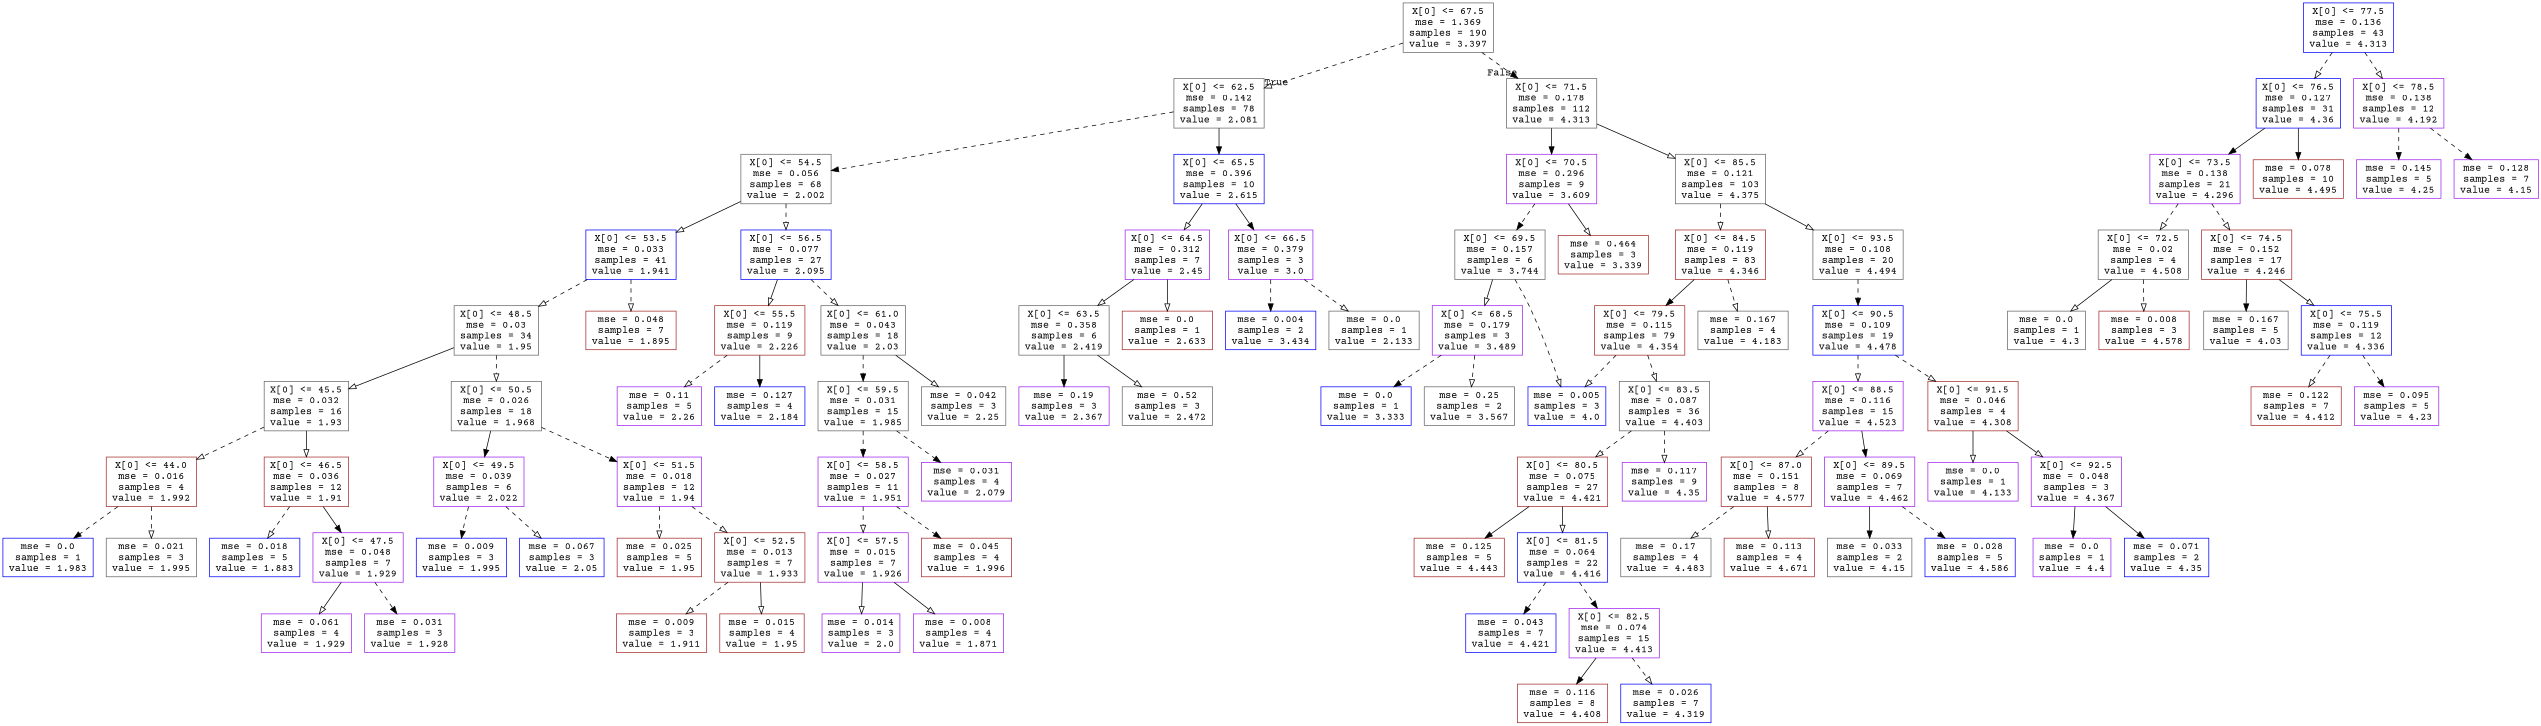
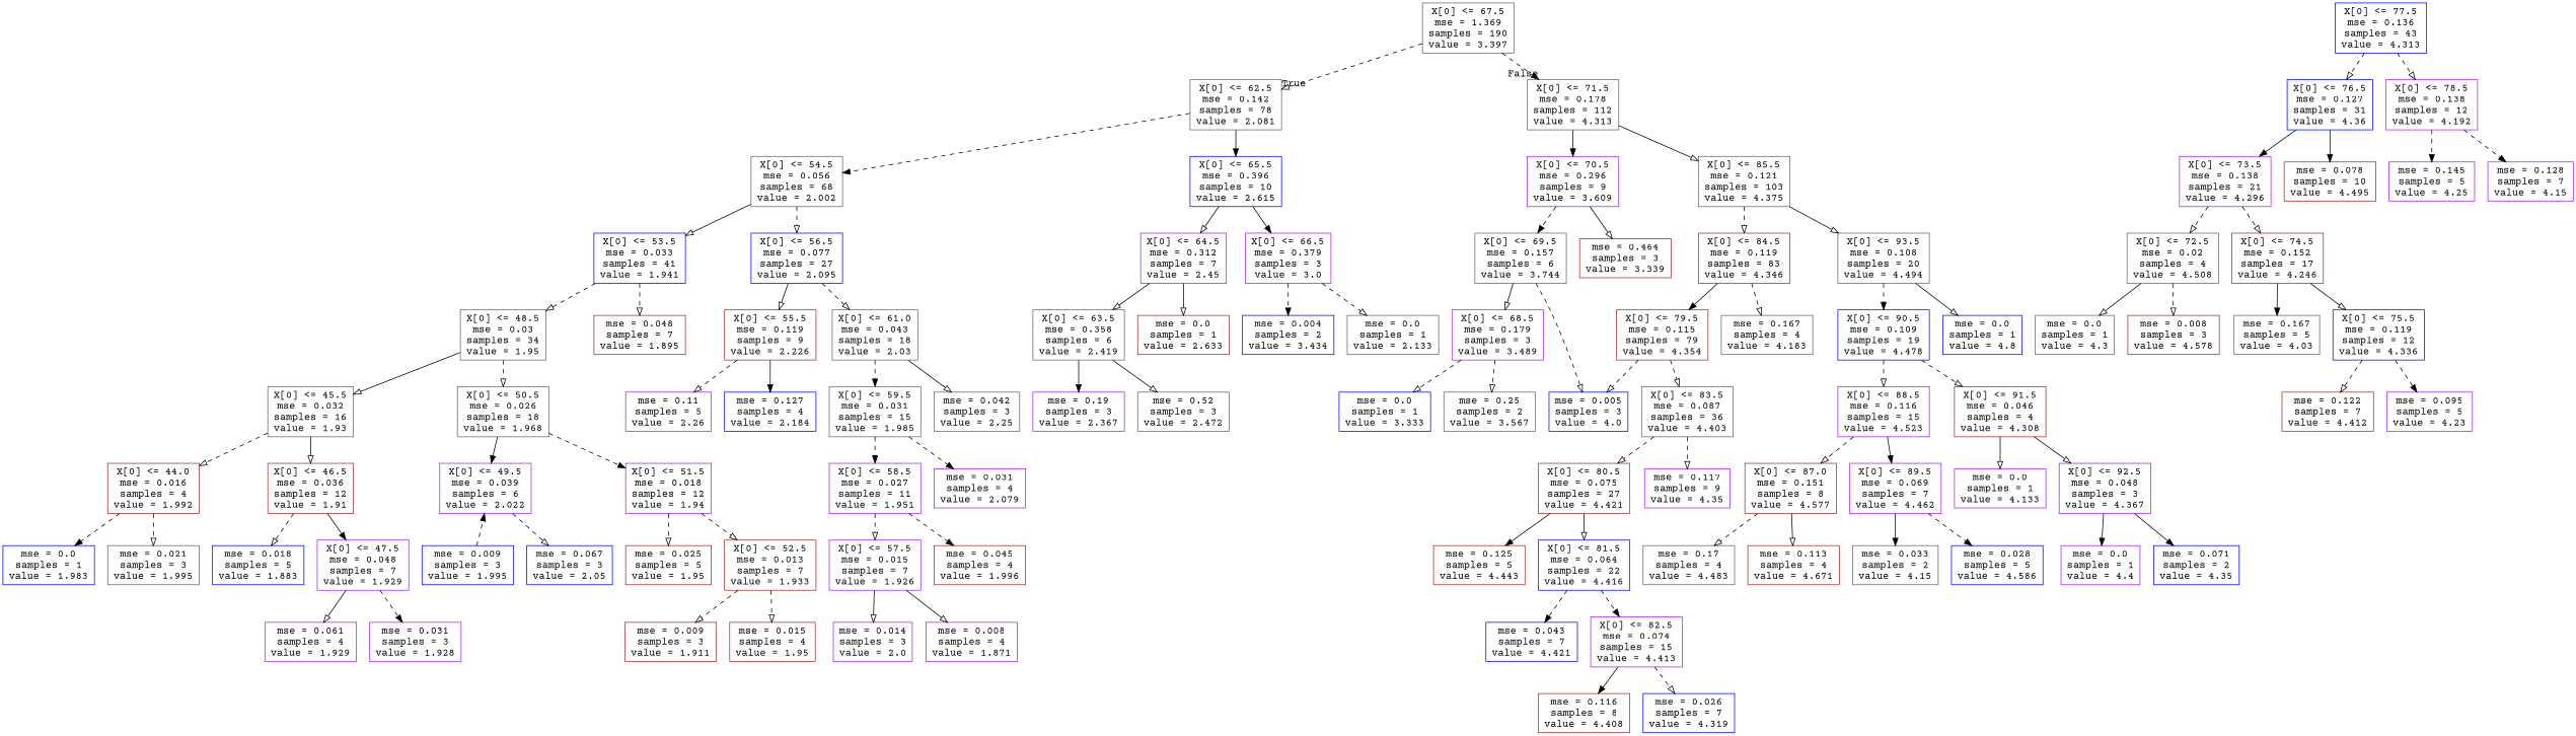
  digraph {
    fontname="Courier Prime"
    node [color=purple fontname="Courier Prime" shape=box]
    edge [arrowhead=onormal fontname="Courier Prime" style=dashed]
    n1 [color=gray40 label="X[0] <= 67.5\nmse = 1.369\nsamples = 190\nvalue = 3.397"]
    n2 [color=gray40 label="X[0] <= 62.5\nmse = 0.142\nsamples = 78\nvalue = 2.081"]
    n3 [color=gray40 label="X[0] <= 71.5\nmse = 0.178\nsamples = 112\nvalue = 4.313"]
    n4 [color=gray40 label="X[0] <= 54.5\nmse = 0.056\nsamples = 68\nvalue = 2.002"]
    n5 [color=blue label="X[0] <= 65.5\nmse = 0.396\nsamples = 10\nvalue = 2.615"]
    n6 [label="X[0] <= 70.5\nmse = 0.296\nsamples = 9\nvalue = 3.609"]
    n7 [color=gray40 label="X[0] <= 85.5\nmse = 0.121\nsamples = 103\nvalue = 4.375"]
    n8 [color=blue label="X[0] <= 53.5\nmse = 0.033\nsamples = 41\nvalue = 1.941"]
    n9 [color=blue label="X[0] <= 56.5\nmse = 0.077\nsamples = 27\nvalue = 2.095"]
    n10 [label="X[0] <= 64.5\nmse = 0.312\nsamples = 7\nvalue = 2.45"]
    n11 [label="X[0] <= 66.5\nmse = 0.379\nsamples = 3\nvalue = 3.0"]
    n12 [color=gray40 label="X[0] <= 48.5\nmse = 0.03\nsamples = 34\nvalue = 1.95"]
    n13 [color=brown label="mse = 0.048\nsamples = 7\nvalue = 1.895"]
    n14 [color=brown label="X[0] <= 55.5\nmse = 0.119\nsamples = 9\nvalue = 2.226"]
    n15 [color=gray40 label="X[0] <= 61.0\nmse = 0.043\nsamples = 18\nvalue = 2.03"]
    n16 [color=gray40 label="X[0] <= 45.5\nmse = 0.032\nsamples = 16\nvalue = 1.93"]
    n17 [color=gray40 label="X[0] <= 50.5\nmse = 0.026\nsamples = 18\nvalue = 1.968"]
    n18 [color=brown label="X[0] <= 44.0\nmse = 0.016\nsamples = 4\nvalue = 1.992"]
    n19 [color=brown label="X[0] <= 46.5\nmse = 0.036\nsamples = 12\nvalue = 1.91"]
    n20 [label="X[0] <= 49.5\nmse = 0.039\nsamples = 6\nvalue = 2.022"]
    n21 [label="X[0] <= 51.5\nmse = 0.018\nsamples = 12\nvalue = 1.94"]
    n22 [color=blue label="mse = 0.0\nsamples = 1\nvalue = 1.983"]
    n23 [color=gray40 label="mse = 0.021\nsamples = 3\nvalue = 1.995"]
    n24 [color=blue label="mse = 0.018\nsamples = 5\nvalue = 1.883"]
    n25 [label="X[0] <= 47.5\nmse = 0.048\nsamples = 7\nvalue = 1.929"]
    n26 [label="mse = 0.061\nsamples = 4\nvalue = 1.929"]
    n27 [label="mse = 0.031\nsamples = 3\nvalue = 1.928"]
    n28 [color=blue label="mse = 0.009\nsamples = 3\nvalue = 1.995"]
    n29 [color=blue label="mse = 0.067\nsamples = 3\nvalue = 2.05"]
    n30 [color=brown label="mse = 0.025\nsamples = 5\nvalue = 1.95"]
    n31 [color=brown label="X[0] <= 52.5\nmse = 0.013\nsamples = 7\nvalue = 1.933"]
    n32 [color=brown label="mse = 0.009\nsamples = 3\nvalue = 1.911"]
    n33 [color=brown label="mse = 0.015\nsamples = 4\nvalue = 1.95"]
    n34 [label="mse = 0.11\nsamples = 5\nvalue = 2.26"]
    n35 [color=blue label="mse = 0.127\nsamples = 4\nvalue = 2.184"]
    n36 [color=gray40 label="X[0] <= 59.5\nmse = 0.031\nsamples = 15\nvalue = 1.985"]
    n37 [color=gray40 label="mse = 0.042\nsamples = 3\nvalue = 2.25"]
    n38 [label="X[0] <= 58.5\nmse = 0.027\nsamples = 11\nvalue = 1.951"]
    n39 [label="mse = 0.031\nsamples = 4\nvalue = 2.079"]
    n40 [label="X[0] <= 57.5\nmse = 0.015\nsamples = 7\nvalue = 1.926"]
    n41 [color=brown label="mse = 0.045\nsamples = 4\nvalue = 1.996"]
    n42 [label="mse = 0.014\nsamples = 3\nvalue = 2.0"]
    n43 [label="mse = 0.008\nsamples = 4\nvalue = 1.871"]
    n44 [color=gray40 label="X[0] <= 63.5\nmse = 0.358\nsamples = 6\nvalue = 2.419"]
    n45 [color=brown label="mse = 0.0\nsamples = 1\nvalue = 2.633"]
    n46 [color=blue label="mse = 0.004\nsamples = 2\nvalue = 3.434"]
    n47 [color=gray40 label="mse = 0.0\nsamples = 1\nvalue = 2.133"]
    n48 [label="mse = 0.19\nsamples = 3\nvalue = 2.367"]
    n49 [color=gray40 label="mse = 0.52\nsamples = 3\nvalue = 2.472"]
    n50 [color=gray40 label="X[0] <= 69.5\nmse = 0.157\nsamples = 6\nvalue = 3.744"]
    n51 [color=brown label="mse = 0.464\nsamples = 3\nvalue = 3.339"]
    n52 [color=brown label="X[0] <= 84.5\nmse = 0.119\nsamples = 83\nvalue = 4.346"]
    n53 [color=gray40 label="X[0] <= 93.5\nmse = 0.108\nsamples = 20\nvalue = 4.494"]
    n54 [label="X[0] <= 68.5\nmse = 0.179\nsamples = 3\nvalue = 3.489"]
    n55 [color=blue label="mse = 0.005\nsamples = 3\nvalue = 4.0"]
    n56 [color=blue label="mse = 0.0\nsamples = 1\nvalue = 3.333"]
    n57 [color=gray40 label="mse = 0.25\nsamples = 2\nvalue = 3.567"]
    n58 [color=brown label="X[0] <= 79.5\nmse = 0.115\nsamples = 79\nvalue = 4.354"]
    n59 [color=gray40 label="mse = 0.167\nsamples = 4\nvalue = 4.183"]
    n60 [color=blue label="X[0] <= 90.5\nmse = 0.109\nsamples = 19\nvalue = 4.478"]
+   n61 [color=blue label="mse = 0.0\nsamples = 1\nvalue = 4.8"]
    n62 [color=gray40 label="X[0] <= 83.5\nmse = 0.087\nsamples = 36\nvalue = 4.403"]
    n63 [color=blue label="X[0] <= 77.5\nmse = 0.136\nsamples = 43\nvalue = 4.313"]
    n64 [color=blue label="X[0] <= 76.5\nmse = 0.127\nsamples = 31\nvalue = 4.36"]
    n65 [label="X[0] <= 78.5\nmse = 0.138\nsamples = 12\nvalue = 4.192"]
    n66 [color=brown label="X[0] <= 80.5\nmse = 0.075\nsamples = 27\nvalue = 4.421"]
    n67 [label="mse = 0.117\nsamples = 9\nvalue = 4.35"]
    n68 [label="X[0] <= 73.5\nmse = 0.138\nsamples = 21\nvalue = 4.296"]
    n69 [color=brown label="mse = 0.078\nsamples = 10\nvalue = 4.495"]
    n70 [label="mse = 0.145\nsamples = 5\nvalue = 4.25"]
    n71 [label="mse = 0.128\nsamples = 7\nvalue = 4.15"]
    n72 [color=gray40 label="X[0] <= 72.5\nmse = 0.02\nsamples = 4\nvalue = 4.508"]
    n73 [color=brown label="X[0] <= 74.5\nmse = 0.152\nsamples = 17\nvalue = 4.246"]
    n74 [color=gray40 label="mse = 0.0\nsamples = 1\nvalue = 4.3"]
    n75 [color=brown label="mse = 0.008\nsamples = 3\nvalue = 4.578"]
    n76 [color=gray40 label="mse = 0.167\nsamples = 5\nvalue = 4.03"]
    n77 [color=blue label="X[0] <= 75.5\nmse = 0.119\nsamples = 12\nvalue = 4.336"]
    n78 [color=brown label="mse = 0.122\nsamples = 7\nvalue = 4.412"]
    n79 [label="mse = 0.095\nsamples = 5\nvalue = 4.23"]
    n80 [color=brown label="mse = 0.125\nsamples = 5\nvalue = 4.443"]
    n81 [color=blue label="X[0] <= 81.5\nmse = 0.064\nsamples = 22\nvalue = 4.416"]
    n82 [color=blue label="mse = 0.043\nsamples = 7\nvalue = 4.421"]
    n83 [label="X[0] <= 82.5\nmse = 0.074\nsamples = 15\nvalue = 4.413"]
    n84 [color=brown label="mse = 0.116\nsamples = 8\nvalue = 4.408"]
    n85 [color=blue label="mse = 0.026\nsamples = 7\nvalue = 4.319"]
    n86 [label="X[0] <= 88.5\nmse = 0.116\nsamples = 15\nvalue = 4.523"]
    n87 [color=brown label="X[0] <= 91.5\nmse = 0.046\nsamples = 4\nvalue = 4.308"]
    n88 [color=brown label="X[0] <= 87.0\nmse = 0.151\nsamples = 8\nvalue = 4.577"]
    n89 [label="X[0] <= 89.5\nmse = 0.069\nsamples = 7\nvalue = 4.462"]
    n90 [label="mse = 0.0\nsamples = 1\nvalue = 4.133"]
    n91 [label="X[0] <= 92.5\nmse = 0.048\nsamples = 3\nvalue = 4.367"]
    n92 [color=gray40 label="mse = 0.17\nsamples = 4\nvalue = 4.483"]
    n93 [color=brown label="mse = 0.113\nsamples = 4\nvalue = 4.671"]
    n94 [color=gray40 label="mse = 0.033\nsamples = 2\nvalue = 4.15"]
    n95 [color=blue label="mse = 0.028\nsamples = 5\nvalue = 4.586"]
    n96 [label="mse = 0.0\nsamples = 1\nvalue = 4.4"]
    n97 [color=blue label="mse = 0.071\nsamples = 2\nvalue = 4.35"]
    n1 -> n2 [headlabel=True labelangle=45 labeldistance=2.5]
    n1 -> n3 [arrowhead=normal headlabel=False labelangle=-45 labeldistance=2.5]
    n2 -> n4 [arrowhead=normal]
    n2 -> n5 [arrowhead=normal style=solid]
    n3 -> n6 [arrowhead=normal style=solid]
    n3 -> n7 [style=solid]
    n4 -> n8 [style=solid]
    n4 -> n9
    n5 -> n10 [style=solid]
    n5 -> n11 [arrowhead=normal style=solid]
    n6 -> n50 [arrowhead=normal]
    n6 -> n51 [style=solid]
    n7 -> n52
    n7 -> n53 [style=solid]
    n8 -> n12
    n8 -> n13
    n9 -> n14 [style=solid]
    n9 -> n15
    n10 -> n44 [style=solid]
    n10 -> n45 [style=solid]
    n11 -> n46 [arrowhead=normal]
    n11 -> n47
    n12 -> n16 [style=solid]
    n12 -> n17
    n14 -> n34
    n14 -> n35 [arrowhead=normal style=solid]
    n15 -> n36 [arrowhead=normal]
    n15 -> n37 [style=solid]
    n16 -> n18
    n16 -> n19 [style=solid]
    n17 -> n20 [arrowhead=normal style=solid]
    n17 -> n21 [arrowhead=normal]
    n18 -> n22 [arrowhead=normal]
    n18 -> n23
    n19 -> n24
    n19 -> n25 [arrowhead=normal style=solid]
-   n20 -> n28 [arrowhead=normal]
+   n28 -> n20 [arrowhead=normal]
    n20 -> n29
    n21 -> n30
    n21 -> n31
    n25 -> n26 [style=solid]
    n25 -> n27 [arrowhead=normal]
    n31 -> n32
-   n31 -> n33 [style=solid]
+   n31 -> n33
    n36 -> n38 [arrowhead=normal]
    n36 -> n39 [arrowhead=normal]
    n38 -> n40
    n38 -> n41 [arrowhead=normal]
    n40 -> n42 [style=solid]
    n40 -> n43 [style=solid]
    n44 -> n48 [arrowhead=normal style=solid]
    n44 -> n49 [style=solid]
    n50 -> n54 [style=solid]
    n50 -> n55
    n52 -> n58 [arrowhead=normal style=solid]
    n52 -> n59
    n53 -> n60 [arrowhead=normal]
-   n54 -> n56 [arrowhead=normal]
+   n53 -> n61 [style=solid]
+   n54 -> n56
    n54 -> n57
    n58 -> n55
    n58 -> n62
    n60 -> n86
    n60 -> n87
    n62 -> n66
    n62 -> n67
    n63 -> n64
    n63 -> n65
    n64 -> n68 [arrowhead=normal style=solid]
    n64 -> n69 [arrowhead=normal style=solid]
    n65 -> n70 [arrowhead=normal]
    n65 -> n71 [arrowhead=normal]
    n66 -> n80 [arrowhead=normal style=solid]
    n66 -> n81 [style=solid]
    n68 -> n72
    n68 -> n73
    n72 -> n74 [style=solid]
    n72 -> n75
    n73 -> n76 [arrowhead=normal style=solid]
    n73 -> n77 [style=solid]
    n77 -> n78
    n77 -> n79 [arrowhead=normal]
    n81 -> n82 [arrowhead=normal]
    n81 -> n83 [arrowhead=normal]
    n83 -> n84 [arrowhead=normal style=solid]
    n83 -> n85
    n86 -> n88
    n86 -> n89 [arrowhead=normal style=solid]
    n87 -> n90 [style=solid]
    n87 -> n91 [style=solid]
    n88 -> n92
    n88 -> n93 [style=solid]
    n89 -> n94 [arrowhead=normal style=solid]
    n89 -> n95 [arrowhead=normal]
    n91 -> n96 [arrowhead=normal style=solid]
    n91 -> n97 [arrowhead=normal style=solid]
  }
